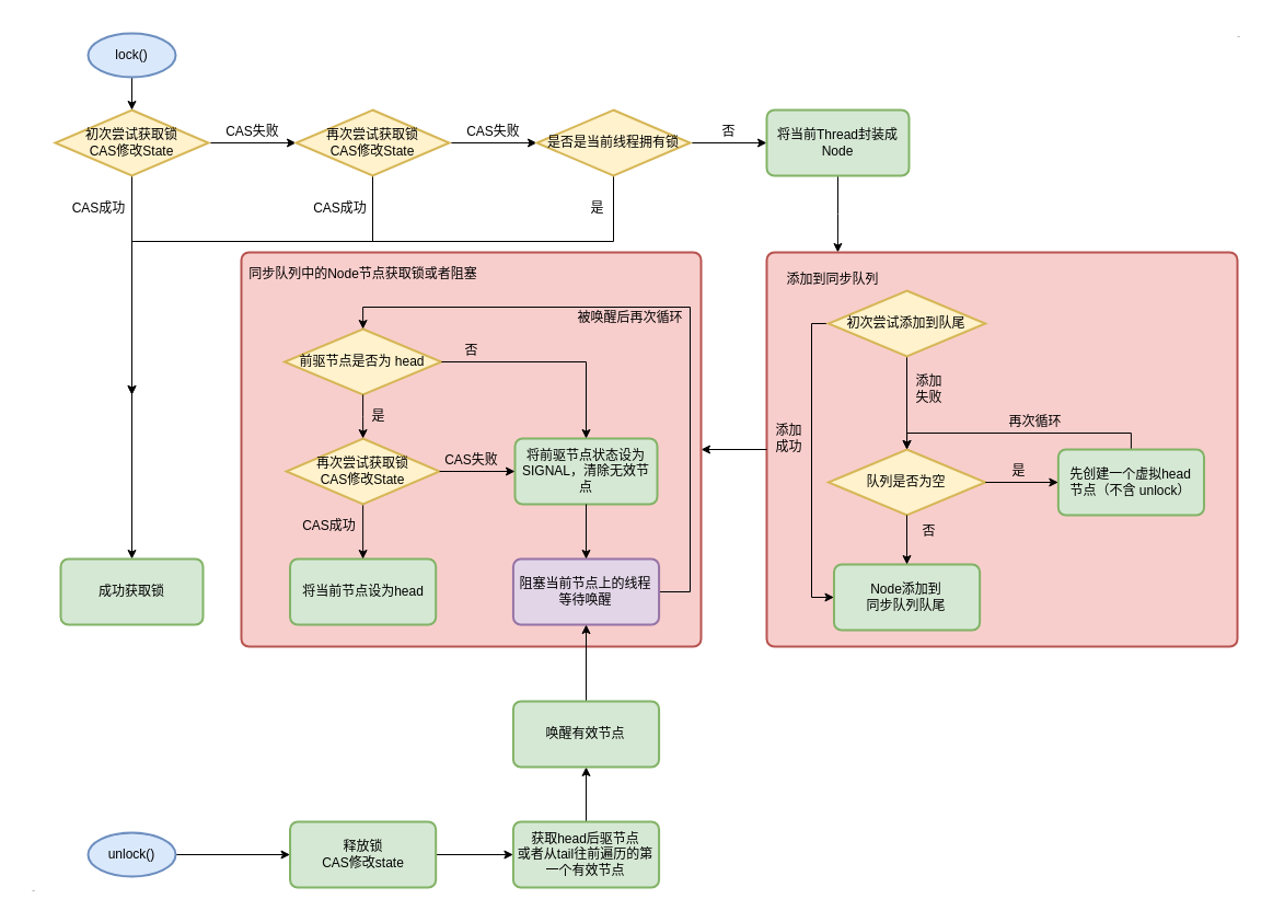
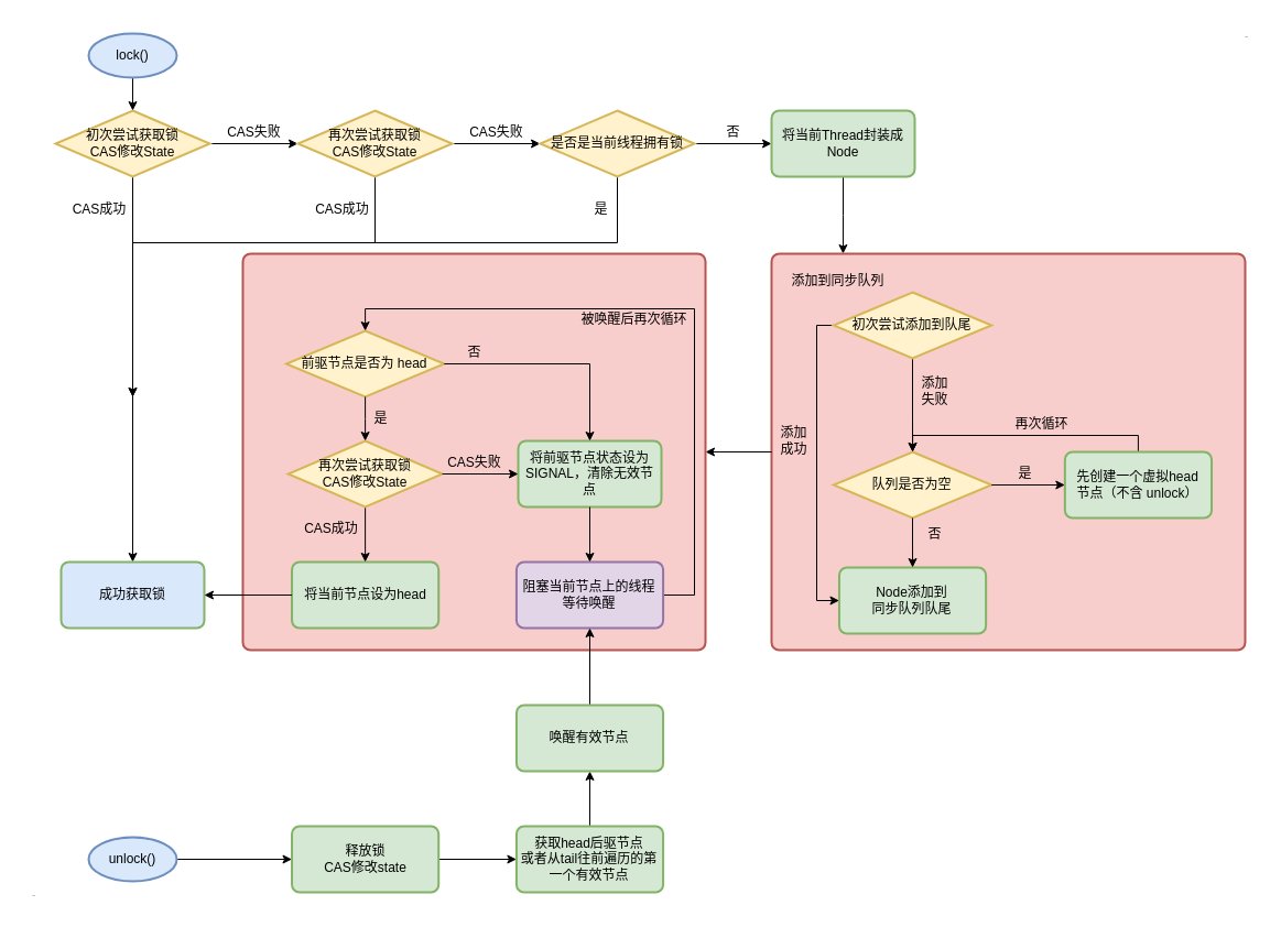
  <mxCell id="0" />
  <mxCell id="1" parent="0" />
  <mxCell id="2" style="edgeStyle=orthogonalEdgeStyle;rounded=0;orthogonalLoop=1;jettySize=auto;html=1;" parent="1" source="4" edge="1"><mxGeometry relative="1" as="geometry"><mxPoint x="120" y="360" as="targetPoint" /></mxGeometry></mxCell>
  <mxCell id="3" style="edgeStyle=orthogonalEdgeStyle;rounded=0;orthogonalLoop=1;jettySize=auto;html=1;entryX=0;entryY=0.5;entryDx=0;entryDy=0;entryPerimeter=0;" parent="1" source="4" target="11" edge="1"><mxGeometry relative="1" as="geometry"><mxPoint x="270" y="130" as="targetPoint" /></mxGeometry></mxCell>
  <mxCell id="4" value="初次尝试获取锁&lt;br&gt;CAS修改State" style="strokeWidth=2;html=1;shape=mxgraph.flowchart.decision;whiteSpace=wrap;fillColor=#fff2cc;strokeColor=#d6b656;" parent="1" vertex="1"><mxGeometry x="50" y="100" width="140" height="60" as="geometry" /></mxCell>
  <mxCell id="5" style="edgeStyle=orthogonalEdgeStyle;rounded=0;orthogonalLoop=1;jettySize=auto;html=1;entryX=0.5;entryY=0;entryDx=0;entryDy=0;entryPerimeter=0;" parent="1" source="6" target="4" edge="1"><mxGeometry relative="1" as="geometry" /></mxCell>
  <mxCell id="6" value="lock()" style="strokeWidth=2;html=1;shape=mxgraph.flowchart.start_1;whiteSpace=wrap;fillColor=#dae8fc;strokeColor=#6c8ebf;" parent="1" vertex="1"><mxGeometry x="80" y="30" width="80" height="40" as="geometry" /></mxCell>
  <mxCell id="7" value="CAS成功" style="text;html=1;strokeColor=none;fillColor=none;align=center;verticalAlign=middle;whiteSpace=wrap;rounded=0;" parent="1" vertex="1"><mxGeometry x="60" y="180" width="60" height="20" as="geometry" /></mxCell>
  <mxCell id="8" value="CAS失败" style="text;html=1;align=center;verticalAlign=middle;resizable=0;points=[];autosize=1;" parent="1" vertex="1"><mxGeometry x="200" y="110" width="60" height="20" as="geometry" /></mxCell>
  <mxCell id="9" style="edgeStyle=orthogonalEdgeStyle;rounded=0;orthogonalLoop=1;jettySize=auto;html=1;" parent="1" source="11" edge="1"><mxGeometry relative="1" as="geometry"><mxPoint x="120" y="360" as="targetPoint" /><Array as="points"><mxPoint x="340" y="220" /><mxPoint x="120" y="220" /></Array></mxGeometry></mxCell>
  <mxCell id="10" style="edgeStyle=orthogonalEdgeStyle;rounded=0;orthogonalLoop=1;jettySize=auto;html=1;entryX=0;entryY=0.5;entryDx=0;entryDy=0;entryPerimeter=0;" parent="1" source="11" target="15" edge="1"><mxGeometry relative="1" as="geometry"><mxPoint x="450" y="130" as="targetPoint" /></mxGeometry></mxCell>
  <mxCell id="11" value="再次尝试获取锁&lt;br&gt;CAS修改State" style="strokeWidth=2;html=1;shape=mxgraph.flowchart.decision;whiteSpace=wrap;fillColor=#fff2cc;strokeColor=#d6b656;" parent="1" vertex="1"><mxGeometry x="270" y="100" width="140" height="60" as="geometry" /></mxCell>
  <mxCell id="12" value="CAS成功" style="text;html=1;align=center;verticalAlign=middle;resizable=0;points=[];autosize=1;" parent="1" vertex="1"><mxGeometry x="280" y="180" width="60" height="20" as="geometry" /></mxCell>
  <mxCell id="13" style="edgeStyle=orthogonalEdgeStyle;rounded=0;orthogonalLoop=1;jettySize=auto;html=1;exitX=0.5;exitY=1;exitDx=0;exitDy=0;exitPerimeter=0;entryX=0.5;entryY=0;entryDx=0;entryDy=0;" parent="1" source="15" edge="1" target="38"><mxGeometry relative="1" as="geometry"><mxPoint x="120" y="420" as="targetPoint" /><Array as="points"><mxPoint x="560" y="220" /><mxPoint x="120" y="220" /><mxPoint x="120" y="510" /></Array></mxGeometry></mxCell>
  <mxCell id="14" style="edgeStyle=orthogonalEdgeStyle;rounded=0;orthogonalLoop=1;jettySize=auto;html=1;entryX=0;entryY=0.5;entryDx=0;entryDy=0;" parent="1" source="15" target="19" edge="1"><mxGeometry relative="1" as="geometry"><mxPoint x="670" y="130" as="targetPoint" /></mxGeometry></mxCell>
  <mxCell id="15" value="是否是当前线程拥有锁" style="strokeWidth=2;html=1;shape=mxgraph.flowchart.decision;whiteSpace=wrap;fillColor=#fff2cc;strokeColor=#d6b656;" parent="1" vertex="1"><mxGeometry x="490" y="100" width="140" height="60" as="geometry" /></mxCell>
  <mxCell id="16" value="是" style="text;html=1;align=center;verticalAlign=middle;resizable=0;points=[];autosize=1;" parent="1" vertex="1"><mxGeometry x="530" y="180" width="30" height="20" as="geometry" /></mxCell>
  <mxCell id="17" value="CAS失败" style="text;html=1;align=center;verticalAlign=middle;resizable=0;points=[];autosize=1;" parent="1" vertex="1"><mxGeometry x="420" y="110" width="60" height="20" as="geometry" /></mxCell>
  <mxCell id="18" style="edgeStyle=orthogonalEdgeStyle;rounded=0;orthogonalLoop=1;jettySize=auto;html=1;entryX=0.151;entryY=0;entryDx=0;entryDy=0;entryPerimeter=0;" parent="1" source="19" target="22" edge="1"><mxGeometry relative="1" as="geometry" /></mxCell>
  <mxCell id="19" value="将当前Thread封装成Node" style="rounded=1;whiteSpace=wrap;html=1;absoluteArcSize=1;arcSize=14;strokeWidth=2;fillColor=#d5e8d4;strokeColor=#82b366;" parent="1" vertex="1"><mxGeometry x="700" y="100" width="130" height="60" as="geometry" /></mxCell>
  <mxCell id="20" value="否" style="text;html=1;align=center;verticalAlign=middle;resizable=0;points=[];autosize=1;" parent="1" vertex="1"><mxGeometry x="650" y="110" width="30" height="20" as="geometry" /></mxCell>
  <mxCell id="21" value="" style="group" parent="1" vertex="1" connectable="0"><mxGeometry x="700" y="230" width="430" height="360" as="geometry" /></mxCell>
  <mxCell id="22" value="" style="rounded=1;whiteSpace=wrap;html=1;absoluteArcSize=1;arcSize=14;strokeWidth=2;fillColor=#f8cecc;strokeColor=#b85450;" parent="21" vertex="1"><mxGeometry width="430" height="360" as="geometry" /></mxCell>
  <mxCell id="23" value="队列是否为空" style="strokeWidth=2;html=1;shape=mxgraph.flowchart.decision;whiteSpace=wrap;fillColor=#fff2cc;strokeColor=#d6b656;" parent="21" vertex="1"><mxGeometry x="56.345" y="180" width="143.415" height="60" as="geometry" /></mxCell>
  <mxCell id="24" value="是" style="text;html=1;align=center;verticalAlign=middle;resizable=0;points=[];autosize=1;" parent="21" vertex="1"><mxGeometry x="215.125" y="190" width="30" height="20" as="geometry" /></mxCell>
  <mxCell id="25" style="edgeStyle=orthogonalEdgeStyle;rounded=0;orthogonalLoop=1;jettySize=auto;html=1;entryX=0.5;entryY=0;entryDx=0;entryDy=0;entryPerimeter=0;" parent="21" source="26" target="23" edge="1"><mxGeometry x="40.979" y="105" as="geometry"><mxPoint x="133.174" y="165" as="targetPoint" /><Array as="points"><mxPoint x="332.93" y="165" /><mxPoint x="128.052" y="165" /></Array></mxGeometry></mxCell>
  <mxCell id="26" value="先创建一个虚拟head&lt;br&gt;节点（不含 unlock）" style="rounded=1;whiteSpace=wrap;html=1;absoluteArcSize=1;arcSize=14;strokeWidth=2;fillColor=#d5e8d4;strokeColor=#82b366;" parent="21" vertex="1"><mxGeometry x="266.345" y="180" width="133.171" height="60" as="geometry" /></mxCell>
  <mxCell id="27" style="edgeStyle=orthogonalEdgeStyle;rounded=0;orthogonalLoop=1;jettySize=auto;html=1;entryX=0;entryY=0.5;entryDx=0;entryDy=0;" parent="21" source="23" target="26" edge="1"><mxGeometry x="40.979" y="105" as="geometry"><mxPoint x="256.101" y="210" as="targetPoint" /></mxGeometry></mxCell>
  <mxCell id="28" value="再次循环" style="text;html=1;align=center;verticalAlign=middle;resizable=0;points=[];autosize=1;" parent="21" vertex="1"><mxGeometry x="215.125" y="145" width="60" height="20" as="geometry" /></mxCell>
  <mxCell id="29" value="否" style="text;html=1;align=center;verticalAlign=middle;resizable=0;points=[];autosize=1;" parent="21" vertex="1"><mxGeometry x="133.174" y="245" width="30" height="20" as="geometry" /></mxCell>
  <mxCell id="30" value="Node添加到&lt;br&gt;同步队列队尾" style="rounded=1;whiteSpace=wrap;html=1;absoluteArcSize=1;arcSize=14;strokeWidth=2;fillColor=#d5e8d4;strokeColor=#82b366;" parent="21" vertex="1"><mxGeometry x="61.467" y="285" width="133.171" height="60" as="geometry" /></mxCell>
  <mxCell id="31" style="edgeStyle=orthogonalEdgeStyle;rounded=0;orthogonalLoop=1;jettySize=auto;html=1;entryX=0.5;entryY=0;entryDx=0;entryDy=0;" parent="21" source="23" target="30" edge="1"><mxGeometry x="40.979" y="105" as="geometry"><mxPoint x="128.052" y="285" as="targetPoint" /></mxGeometry></mxCell>
  <mxCell id="32" value="添加到同步队列" style="text;html=1;strokeColor=none;fillColor=none;align=center;verticalAlign=middle;whiteSpace=wrap;rounded=0;" parent="21" vertex="1"><mxGeometry x="11.784" y="15" width="97.317" height="20" as="geometry" /></mxCell>
  <mxCell id="33" style="edgeStyle=orthogonalEdgeStyle;rounded=0;orthogonalLoop=1;jettySize=auto;html=1;entryX=0;entryY=0.5;entryDx=0;entryDy=0;" parent="21" source="35" target="30" edge="1"><mxGeometry x="-3.07" as="geometry"><Array as="points"><mxPoint x="40.979" y="65" /><mxPoint x="40.979" y="315" /></Array></mxGeometry></mxCell>
  <mxCell id="34" style="edgeStyle=orthogonalEdgeStyle;rounded=0;orthogonalLoop=1;jettySize=auto;html=1;entryX=0.5;entryY=0;entryDx=0;entryDy=0;entryPerimeter=0;" parent="21" source="35" target="23" edge="1"><mxGeometry x="-3.07" as="geometry" /></mxCell>
  <mxCell id="35" value="初次尝试添加到队尾" style="strokeWidth=2;html=1;shape=mxgraph.flowchart.decision;whiteSpace=wrap;fillColor=#fff2cc;strokeColor=#d6b656;" parent="21" vertex="1"><mxGeometry x="56.345" y="35" width="143.415" height="60" as="geometry" /></mxCell>
  <mxCell id="36" value="添加&lt;br&gt;成功" style="text;html=1;strokeColor=none;fillColor=none;align=center;verticalAlign=middle;whiteSpace=wrap;rounded=0;" parent="21" vertex="1"><mxGeometry x="0.003" y="160" width="40.976" height="20" as="geometry" /></mxCell>
  <mxCell id="37" value="添加&lt;br&gt;失败" style="text;html=1;strokeColor=none;fillColor=none;align=center;verticalAlign=middle;whiteSpace=wrap;rounded=0;" parent="21" vertex="1"><mxGeometry x="128.052" y="115" width="40.976" height="20" as="geometry" /></mxCell>
- <mxCell id="38" value="成功获取锁" style="rounded=1;whiteSpace=wrap;html=1;absoluteArcSize=1;arcSize=14;strokeWidth=2;fillColor=#d5e8d4;strokeColor=#82b366;" vertex="1" parent="1"><mxGeometry x="55" y="510" width="130" height="60" as="geometry" /></mxCell>
+ <mxCell id="38" value="成功获取锁" style="rounded=1;whiteSpace=wrap;html=1;absoluteArcSize=1;arcSize=14;strokeWidth=2;fillColor=#dae8fc;strokeColor=#82b366;" vertex="1" parent="1"><mxGeometry x="55" y="510" width="130" height="60" as="geometry" /></mxCell>
  <mxCell id="39" style="edgeStyle=orthogonalEdgeStyle;rounded=0;orthogonalLoop=1;jettySize=auto;html=1;entryX=1;entryY=0.5;entryDx=0;entryDy=0;" edge="1" parent="1" source="22" target="41"><mxGeometry relative="1" as="geometry" /></mxCell>
  <mxCell id="40" value="" style="group" vertex="1" connectable="0" parent="1"><mxGeometry x="220" y="230" width="420" height="360" as="geometry" /></mxCell>
  <mxCell id="41" value="" style="rounded=1;whiteSpace=wrap;html=1;absoluteArcSize=1;arcSize=14;strokeWidth=2;fillColor=#f8cecc;strokeColor=#b85450;" parent="40" vertex="1"><mxGeometry width="420" height="360" as="geometry" /></mxCell>
  <mxCell id="42" value="将当前节点设为head" style="rounded=1;whiteSpace=wrap;html=1;absoluteArcSize=1;arcSize=14;strokeWidth=2;fillColor=#d5e8d4;strokeColor=#82b366;" parent="40" vertex="1"><mxGeometry x="44.537" y="280" width="133.171" height="60" as="geometry" /></mxCell>
- <mxCell id="43" value="同步队列中的Node节点获取锁或者阻塞" style="text;html=1;strokeColor=none;fillColor=none;align=center;verticalAlign=middle;whiteSpace=wrap;rounded=0;" parent="40" vertex="1"><mxGeometry x="3.55" y="10" width="215.15" height="20" as="geometry" /></mxCell>
  <mxCell id="44" value="前驱节点是否为 head" style="strokeWidth=2;html=1;shape=mxgraph.flowchart.decision;whiteSpace=wrap;fillColor=#fff2cc;strokeColor=#d6b656;" vertex="1" parent="40"><mxGeometry x="39.415" y="70" width="143.415" height="60" as="geometry" /></mxCell>
  <mxCell id="45" style="edgeStyle=orthogonalEdgeStyle;rounded=0;orthogonalLoop=1;jettySize=auto;html=1;entryX=0.5;entryY=0;entryDx=0;entryDy=0;" edge="1" parent="40" source="46" target="42"><mxGeometry as="geometry" /></mxCell>
  <mxCell id="46" value="再次尝试获取锁&lt;br&gt;CAS修改State" style="strokeWidth=2;html=1;shape=mxgraph.flowchart.decision;whiteSpace=wrap;fillColor=#fff2cc;strokeColor=#d6b656;" vertex="1" parent="40"><mxGeometry x="41.12" y="170" width="140" height="60" as="geometry" /></mxCell>
  <mxCell id="47" style="edgeStyle=orthogonalEdgeStyle;rounded=0;orthogonalLoop=1;jettySize=auto;html=1;entryX=0.5;entryY=0;entryDx=0;entryDy=0;entryPerimeter=0;" edge="1" parent="40" source="44" target="46"><mxGeometry as="geometry" /></mxCell>
  <mxCell id="48" value="是" style="text;html=1;align=center;verticalAlign=middle;resizable=0;points=[];autosize=1;" vertex="1" parent="40"><mxGeometry x="110.0" y="140" width="30" height="20" as="geometry" /></mxCell>
  <mxCell id="49" value="CAS成功" style="text;html=1;align=center;verticalAlign=middle;resizable=0;points=[];autosize=1;" vertex="1" parent="40"><mxGeometry x="50.0" y="240" width="60" height="20" as="geometry" /></mxCell>
  <mxCell id="50" value="否" style="text;html=1;align=center;verticalAlign=middle;resizable=0;points=[];autosize=1;" vertex="1" parent="40"><mxGeometry x="195.0" y="80" width="30" height="20" as="geometry" /></mxCell>
  <mxCell id="51" value="CAS失败" style="text;html=1;align=center;verticalAlign=middle;resizable=0;points=[];autosize=1;" vertex="1" parent="40"><mxGeometry x="180.0" y="180" width="60" height="20" as="geometry" /></mxCell>
  <mxCell id="52" value="被唤醒后再次循环" style="text;html=1;align=center;verticalAlign=middle;resizable=0;points=[];autosize=1;" vertex="1" parent="40"><mxGeometry x="300.0" y="50" width="110" height="20" as="geometry" /></mxCell>
  <mxCell id="53" value="将前驱节点状态设为SIGNAL，清除无效节点" style="rounded=1;whiteSpace=wrap;html=1;absoluteArcSize=1;arcSize=14;strokeWidth=2;fillColor=#d5e8d4;strokeColor=#82b366;" vertex="1" parent="40"><mxGeometry x="250.0" y="170" width="130" height="60" as="geometry" /></mxCell>
  <mxCell id="54" style="edgeStyle=orthogonalEdgeStyle;rounded=0;orthogonalLoop=1;jettySize=auto;html=1;entryX=0.5;entryY=0;entryDx=0;entryDy=0;" edge="1" parent="40" source="44" target="53"><mxGeometry as="geometry"><mxPoint x="316.59" y="170" as="targetPoint" /></mxGeometry></mxCell>
  <mxCell id="55" style="edgeStyle=orthogonalEdgeStyle;rounded=0;orthogonalLoop=1;jettySize=auto;html=1;entryX=0;entryY=0.5;entryDx=0;entryDy=0;" edge="1" parent="40" source="46" target="53"><mxGeometry as="geometry"><mxPoint x="250.005" y="200" as="targetPoint" /></mxGeometry></mxCell>
  <mxCell id="56" style="edgeStyle=orthogonalEdgeStyle;rounded=0;orthogonalLoop=1;jettySize=auto;html=1;entryX=0.5;entryY=0;entryDx=0;entryDy=0;entryPerimeter=0;" edge="1" parent="40" source="57" target="44"><mxGeometry relative="1" as="geometry"><Array as="points"><mxPoint x="410.0" y="310" /><mxPoint x="410.0" y="50" /><mxPoint x="111.0" y="50" /></Array></mxGeometry></mxCell>
  <mxCell id="57" value="阻塞当前节点上的线程&lt;br&gt;等待唤醒" style="rounded=1;whiteSpace=wrap;html=1;absoluteArcSize=1;arcSize=14;strokeWidth=2;fillColor=#e1d5e7;strokeColor=#9673a6;" vertex="1" parent="40"><mxGeometry x="248.417" y="280" width="133.171" height="60" as="geometry" /></mxCell>
  <mxCell id="58" style="edgeStyle=orthogonalEdgeStyle;rounded=0;orthogonalLoop=1;jettySize=auto;html=1;entryX=0.5;entryY=0;entryDx=0;entryDy=0;" edge="1" parent="40" source="53" target="57"><mxGeometry relative="1" as="geometry" /></mxCell>
+ <mxCell id="59" style="edgeStyle=orthogonalEdgeStyle;rounded=0;orthogonalLoop=1;jettySize=auto;html=1;" edge="1" parent="1" source="42" target="38"><mxGeometry relative="1" as="geometry" /></mxCell>
  <mxCell id="60" style="edgeStyle=orthogonalEdgeStyle;rounded=0;orthogonalLoop=1;jettySize=auto;html=1;" edge="1" parent="1" source="61" target="63"><mxGeometry relative="1" as="geometry"><mxPoint x="290" y="780" as="targetPoint" /></mxGeometry></mxCell>
  <mxCell id="61" value="unlock()" style="strokeWidth=2;html=1;shape=mxgraph.flowchart.start_1;whiteSpace=wrap;fillColor=#dae8fc;strokeColor=#6c8ebf;" vertex="1" parent="1"><mxGeometry x="80" y="760" width="80" height="40" as="geometry" /></mxCell>
  <mxCell id="62" style="edgeStyle=orthogonalEdgeStyle;rounded=0;orthogonalLoop=1;jettySize=auto;html=1;entryX=0;entryY=0.5;entryDx=0;entryDy=0;" edge="1" parent="1" source="63" target="65"><mxGeometry relative="1" as="geometry"><mxPoint x="490" y="780" as="targetPoint" /></mxGeometry></mxCell>
  <mxCell id="63" value="释放锁&lt;br&gt;CAS修改state" style="rounded=1;whiteSpace=wrap;html=1;absoluteArcSize=1;arcSize=14;strokeWidth=2;fillColor=#d5e8d4;strokeColor=#82b366;" vertex="1" parent="1"><mxGeometry x="264.537" y="750" width="133.171" height="60" as="geometry" /></mxCell>
  <mxCell id="64" style="edgeStyle=orthogonalEdgeStyle;rounded=0;orthogonalLoop=1;jettySize=auto;html=1;entryX=0.5;entryY=1;entryDx=0;entryDy=0;" edge="1" parent="1" source="65" target="67"><mxGeometry relative="1" as="geometry" /></mxCell>
  <mxCell id="65" value="获取head后驱节点&lt;br&gt;或者从tail往前遍历的第一个有效节点" style="rounded=1;whiteSpace=wrap;html=1;absoluteArcSize=1;arcSize=14;strokeWidth=2;fillColor=#d5e8d4;strokeColor=#82b366;" vertex="1" parent="1"><mxGeometry x="468.417" y="750" width="133.171" height="60" as="geometry" /></mxCell>
  <mxCell id="66" style="edgeStyle=orthogonalEdgeStyle;rounded=0;orthogonalLoop=1;jettySize=auto;html=1;entryX=0.5;entryY=1;entryDx=0;entryDy=0;" edge="1" parent="1" source="67" target="57"><mxGeometry relative="1" as="geometry" /></mxCell>
  <mxCell id="67" value="唤醒有效节点" style="rounded=1;whiteSpace=wrap;html=1;absoluteArcSize=1;arcSize=14;strokeWidth=2;fillColor=#d5e8d4;strokeColor=#82b366;" vertex="1" parent="1"><mxGeometry x="468.417" y="640" width="133.171" height="60" as="geometry" /></mxCell>
  <mxCell id="68" value="&lt;font style=&quot;font-size: 1px&quot;&gt;Text&lt;/font&gt;" style="text;html=1;align=center;verticalAlign=middle;resizable=0;points=[];autosize=1;" vertex="1" parent="1"><mxGeometry x="20" y="800" width="20" height="20" as="geometry" /></mxCell>
  <mxCell id="69" value="&lt;font style=&quot;font-size: 1px&quot;&gt;Text&lt;/font&gt;" style="text;html=1;align=center;verticalAlign=middle;resizable=0;points=[];autosize=1;" vertex="1" parent="1"><mxGeometry x="1121" y="20" width="20" height="20" as="geometry" /></mxCell>
